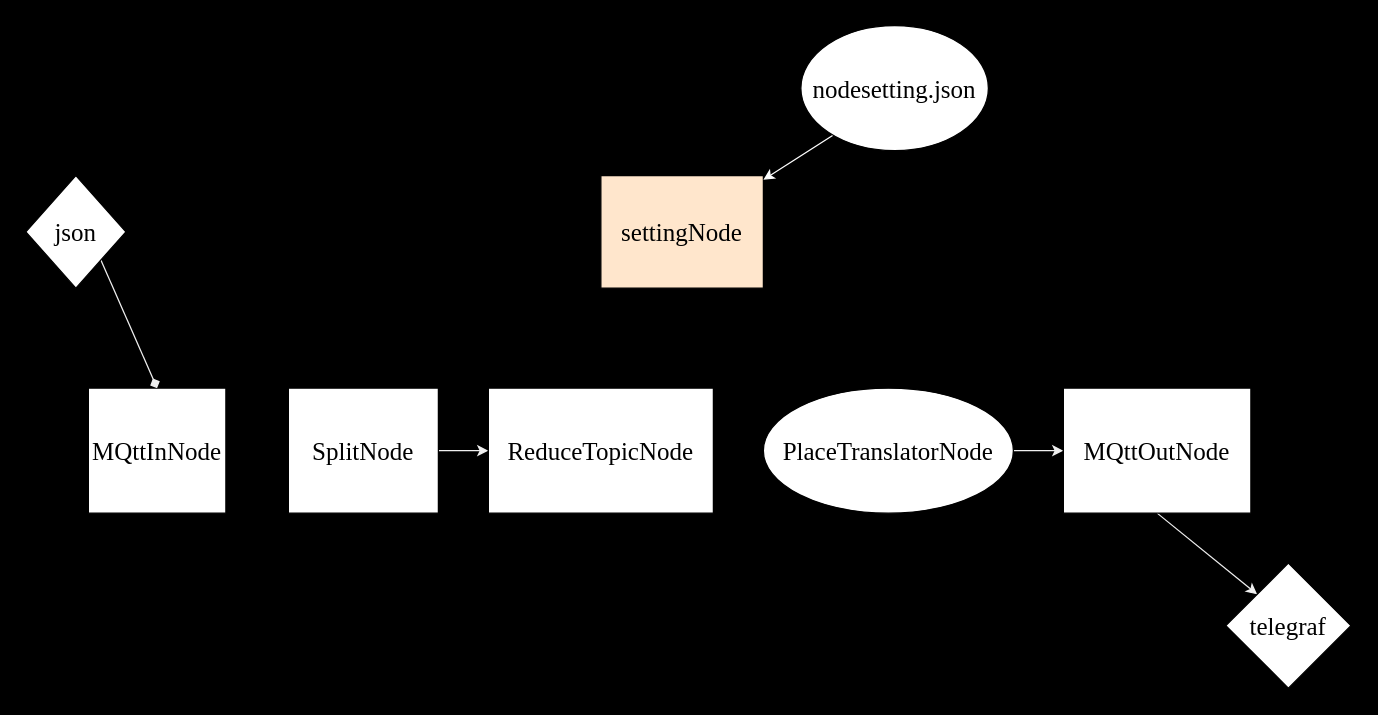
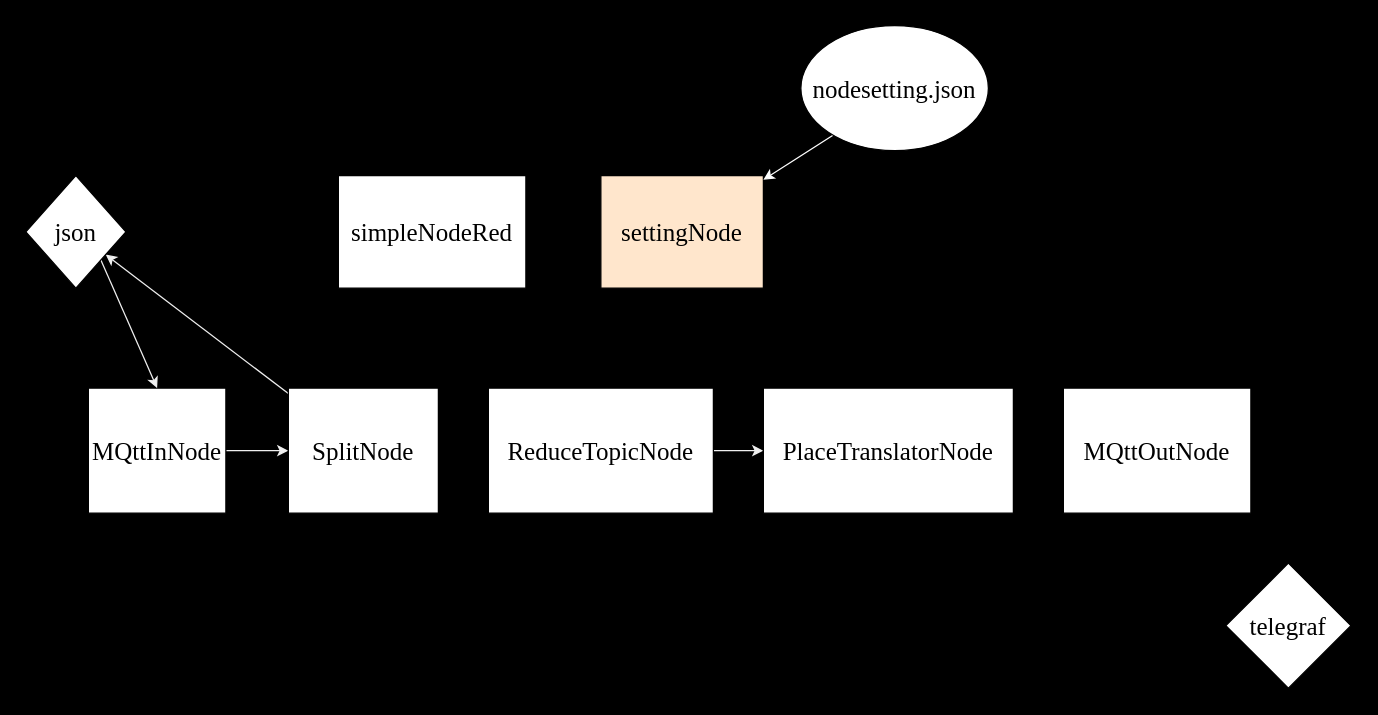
  <mxCell id="0" />
  <mxCell id="1" parent="0" />
+ <mxCell id="2" value="" style="edgeStyle=none;hachureGap=4;html=1;fontFamily=Architects Daughter;fontSource=https%3A%2F%2Ffonts.googleapis.com%2Fcss%3Ffamily%3DArchitects%2BDaughter;fontSize=20;fontColor=default;rounded=0;strokeColor=#F0F0F0;" edge="1" parent="1" source="3" target="9"><mxGeometry relative="1" as="geometry" /></mxCell>
  <mxCell id="3" value="MQttInNode" style="whiteSpace=wrap;html=1;hachureGap=4;fontFamily=Architects Daughter;fontSource=https%3A%2F%2Ffonts.googleapis.com%2Fcss%3Ffamily%3DArchitects%2BDaughter;fontSize=20;rounded=0;" vertex="1" parent="1"><mxGeometry x="70" y="310" width="110" height="100" as="geometry" /></mxCell>
+ <mxCell id="4" value="&lt;p&gt;simpleNodeRed&lt;/p&gt;" style="whiteSpace=wrap;html=1;hachureGap=4;fontFamily=Architects Daughter;fontSource=https%3A%2F%2Ffonts.googleapis.com%2Fcss%3Ffamily%3DArchitects%2BDaughter;fontSize=20;rounded=0;" vertex="1" parent="1"><mxGeometry x="270" y="140" width="150" height="90" as="geometry" /></mxCell>
  <mxCell id="5" value="settingNode" style="whiteSpace=wrap;html=1;hachureGap=4;fontFamily=Architects Daughter;fontSource=https%3A%2F%2Ffonts.googleapis.com%2Fcss%3Ffamily%3DArchitects%2BDaughter;fontSize=20;rounded=0;fillColor=#ffe6cc;" vertex="1" parent="1"><mxGeometry x="480" y="140" width="130" height="90" as="geometry" /></mxCell>
  <mxCell id="6" value="" style="edgeStyle=none;hachureGap=4;html=1;fontFamily=Architects Daughter;fontSource=https%3A%2F%2Ffonts.googleapis.com%2Fcss%3Ffamily%3DArchitects%2BDaughter;fontSize=20;fontColor=default;rounded=0;strokeColor=#FFFFFF;" edge="1" parent="1" target="5"><mxGeometry relative="1" as="geometry"><mxPoint x="670.684" y="104.479" as="sourcePoint" /></mxGeometry></mxCell>
  <mxCell id="7" value="nodesetting.json" style="ellipse;whiteSpace=wrap;html=1;hachureGap=4;strokeColor=default;fontFamily=Architects Daughter;fontSource=https%3A%2F%2Ffonts.googleapis.com%2Fcss%3Ffamily%3DArchitects%2BDaughter;fontSize=20;fontColor=default;fillColor=default;rounded=0;" vertex="1" parent="1"><mxGeometry x="640" y="20" width="150" height="100" as="geometry" /></mxCell>
- <mxCell id="8" value="" style="edgeStyle=none;hachureGap=4;html=1;fontFamily=Architects Daughter;fontSource=https%3A%2F%2Ffonts.googleapis.com%2Fcss%3Ffamily%3DArchitects%2BDaughter;fontSize=20;fontColor=default;rounded=0;strokeColor=#F0F0F0;" edge="1" parent="1" source="9" target="11"><mxGeometry relative="1" as="geometry" /></mxCell>
+ <mxCell id="8" value="" style="edgeStyle=none;hachureGap=4;html=1;fontFamily=Architects Daughter;fontSource=https%3A%2F%2Ffonts.googleapis.com%2Fcss%3Ffamily%3DArchitects%2BDaughter;fontSize=20;fontColor=default;rounded=0;strokeColor=#F0F0F0;" edge="1" parent="1" source="9" target="17"><mxGeometry relative="1" as="geometry" /></mxCell>
  <mxCell id="9" value="SplitNode" style="whiteSpace=wrap;html=1;hachureGap=4;fontFamily=Architects Daughter;fontSource=https%3A%2F%2Ffonts.googleapis.com%2Fcss%3Ffamily%3DArchitects%2BDaughter;fontSize=20;rounded=0;" vertex="1" parent="1"><mxGeometry x="230" y="310" width="120" height="100" as="geometry" /></mxCell>
+ <mxCell id="10" value="" style="edgeStyle=none;hachureGap=4;html=1;fontFamily=Architects Daughter;fontSource=https%3A%2F%2Ffonts.googleapis.com%2Fcss%3Ffamily%3DArchitects%2BDaughter;fontSize=20;fontColor=default;rounded=0;strokeColor=#F0F0F0;" edge="1" parent="1" source="11" target="13"><mxGeometry relative="1" as="geometry" /></mxCell>
  <mxCell id="11" value="ReduceTopicNode" style="whiteSpace=wrap;html=1;hachureGap=4;fontFamily=Architects Daughter;fontSource=https%3A%2F%2Ffonts.googleapis.com%2Fcss%3Ffamily%3DArchitects%2BDaughter;fontSize=20;rounded=0;" vertex="1" parent="1"><mxGeometry x="390" y="310" width="180" height="100" as="geometry" /></mxCell>
- <mxCell id="12" value="" style="edgeStyle=none;hachureGap=4;html=1;fontFamily=Architects Daughter;fontSource=https%3A%2F%2Ffonts.googleapis.com%2Fcss%3Ffamily%3DArchitects%2BDaughter;fontSize=20;fontColor=default;fillColor=#e1d5e7;strokeColor=#F0F0F0;rounded=0;" edge="1" parent="1" source="13" target="15"><mxGeometry relative="1" as="geometry" /></mxCell>
- <mxCell id="13" value="PlaceTranslatorNode" style="ellipse;whiteSpace=wrap;html=1;hachureGap=4;fontFamily=Architects Daughter;fontSource=https%3A%2F%2Ffonts.googleapis.com%2Fcss%3Ffamily%3DArchitects%2BDaughter;fontSize=20;" vertex="1" parent="1"><mxGeometry x="610" y="310" width="200" height="100" as="geometry" /></mxCell>
- <mxCell id="14" style="edgeStyle=none;hachureGap=4;html=1;exitX=0.5;exitY=1;exitDx=0;exitDy=0;entryX=0;entryY=0;entryDx=0;entryDy=0;fontFamily=Architects Daughter;fontSource=https%3A%2F%2Ffonts.googleapis.com%2Fcss%3Ffamily%3DArchitects%2BDaughter;fontSize=20;fontColor=default;rounded=0;strokeColor=#F0F0F0;" edge="1" parent="1" source="15" target="18"><mxGeometry relative="1" as="geometry" /></mxCell>
+ <mxCell id="13" value="PlaceTranslatorNode" style="whiteSpace=wrap;html=1;hachureGap=4;fontFamily=Architects Daughter;fontSource=https%3A%2F%2Ffonts.googleapis.com%2Fcss%3Ffamily%3DArchitects%2BDaughter;fontSize=20;rounded=0;" vertex="1" parent="1"><mxGeometry x="610" y="310" width="200" height="100" as="geometry" /></mxCell>
  <mxCell id="15" value="MQttOutNode" style="whiteSpace=wrap;html=1;hachureGap=4;fontFamily=Architects Daughter;fontSource=https%3A%2F%2Ffonts.googleapis.com%2Fcss%3Ffamily%3DArchitects%2BDaughter;fontSize=20;rounded=0;" vertex="1" parent="1"><mxGeometry x="850" y="310" width="150" height="100" as="geometry" /></mxCell>
- <mxCell id="16" style="edgeStyle=none;hachureGap=4;html=1;exitX=1;exitY=1;exitDx=0;exitDy=0;entryX=0.5;entryY=0;entryDx=0;entryDy=0;fontFamily=Architects Daughter;fontSource=https%3A%2F%2Ffonts.googleapis.com%2Fcss%3Ffamily%3DArchitects%2BDaughter;fontSize=20;fontColor=default;rounded=0;strokeColor=#F0F0F0;endArrow=diamond;" edge="1" parent="1" source="17" target="3"><mxGeometry relative="1" as="geometry" /></mxCell>
+ <mxCell id="16" style="edgeStyle=none;hachureGap=4;html=1;exitX=1;exitY=1;exitDx=0;exitDy=0;entryX=0.5;entryY=0;entryDx=0;entryDy=0;fontFamily=Architects Daughter;fontSource=https%3A%2F%2Ffonts.googleapis.com%2Fcss%3Ffamily%3DArchitects%2BDaughter;fontSize=20;fontColor=default;rounded=0;strokeColor=#F0F0F0;" edge="1" parent="1" source="17" target="3"><mxGeometry relative="1" as="geometry" /></mxCell>
  <mxCell id="17" value="json" style="rhombus;whiteSpace=wrap;html=1;hachureGap=4;strokeColor=default;fontFamily=Architects Daughter;fontSource=https%3A%2F%2Ffonts.googleapis.com%2Fcss%3Ffamily%3DArchitects%2BDaughter;fontSize=20;fontColor=default;fillColor=default;rounded=0;" vertex="1" parent="1"><mxGeometry x="20" y="140" width="80" height="90" as="geometry" /></mxCell>
  <mxCell id="18" value="telegraf" style="rhombus;whiteSpace=wrap;html=1;hachureGap=4;strokeColor=default;fontFamily=Architects Daughter;fontSource=https%3A%2F%2Ffonts.googleapis.com%2Fcss%3Ffamily%3DArchitects%2BDaughter;fontSize=20;fontColor=default;fillColor=default;rounded=0;" vertex="1" parent="1"><mxGeometry x="980" y="450" width="100" height="100" as="geometry" /></mxCell>
